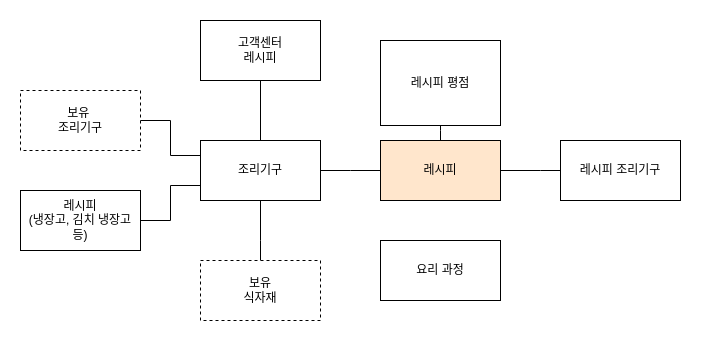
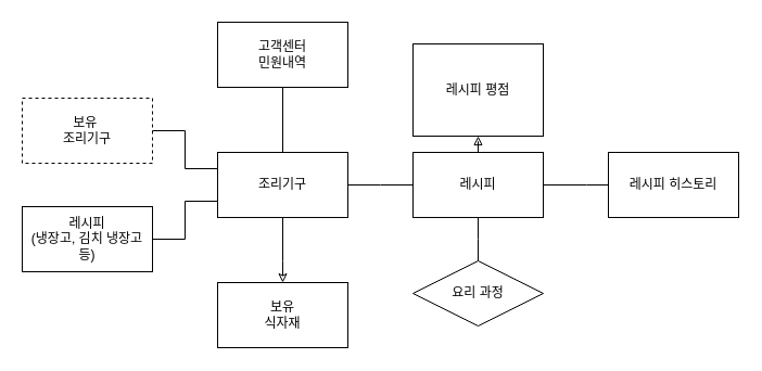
  <mxCell id="0" />
  <mxCell id="1" parent="0" />
  <mxCell id="2" value="보유&amp;nbsp;&lt;div&gt;조리기구&lt;/div&gt;" style="rounded=0;whiteSpace=wrap;html=1;dashed=1;" vertex="1" parent="1"><mxGeometry x="20" y="90" width="120" height="60" as="geometry" /></mxCell>
  <mxCell id="3" style="edgeStyle=orthogonalEdgeStyle;rounded=0;orthogonalLoop=1;jettySize=auto;html=1;exitX=0.5;exitY=0;exitDx=0;exitDy=0;entryX=0.5;entryY=1;entryDx=0;entryDy=0;endArrow=none;endFill=0;" edge="1" parent="1" source="8" target="18"><mxGeometry relative="1" as="geometry" /></mxCell>
  <mxCell id="4" style="edgeStyle=orthogonalEdgeStyle;rounded=0;orthogonalLoop=1;jettySize=auto;html=1;exitX=1;exitY=0.5;exitDx=0;exitDy=0;entryX=0;entryY=0.5;entryDx=0;entryDy=0;endArrow=none;endFill=0;" edge="1" parent="1" source="8" target="12"><mxGeometry relative="1" as="geometry"><Array as="points"><mxPoint x="350" y="170" /><mxPoint x="350" y="170" /></Array></mxGeometry></mxCell>
- <mxCell id="5" style="edgeStyle=orthogonalEdgeStyle;rounded=0;orthogonalLoop=1;jettySize=auto;html=1;exitX=0.5;exitY=1;exitDx=0;exitDy=0;entryX=0.5;entryY=0;entryDx=0;entryDy=0;endArrow=none;endFill=0;" edge="1" parent="1" source="8" target="17"><mxGeometry relative="1" as="geometry"><Array as="points"><mxPoint x="260" y="240" /><mxPoint x="260" y="240" /></Array></mxGeometry></mxCell>
+ <mxCell id="5" style="edgeStyle=orthogonalEdgeStyle;rounded=0;orthogonalLoop=1;jettySize=auto;html=1;exitX=0.5;exitY=1;exitDx=0;exitDy=0;entryX=0.5;entryY=0;entryDx=0;entryDy=0;endArrow=classic;endFill=0;" edge="1" parent="1" source="8" target="17"><mxGeometry relative="1" as="geometry"><Array as="points"><mxPoint x="260" y="240" /><mxPoint x="260" y="240" /></Array></mxGeometry></mxCell>
  <mxCell id="6" style="edgeStyle=orthogonalEdgeStyle;rounded=0;orthogonalLoop=1;jettySize=auto;html=1;exitX=0;exitY=0.25;exitDx=0;exitDy=0;entryX=1;entryY=0.5;entryDx=0;entryDy=0;endArrow=none;endFill=0;" edge="1" parent="1" source="8" target="2"><mxGeometry relative="1" as="geometry" /></mxCell>
  <mxCell id="7" style="edgeStyle=orthogonalEdgeStyle;rounded=0;orthogonalLoop=1;jettySize=auto;html=1;exitX=0;exitY=0.75;exitDx=0;exitDy=0;entryX=1;entryY=0.5;entryDx=0;entryDy=0;endArrow=none;endFill=0;" edge="1" parent="1" source="8" target="13"><mxGeometry relative="1" as="geometry"><Array as="points"><mxPoint x="170" y="185" /><mxPoint x="170" y="220" /></Array></mxGeometry></mxCell>
  <mxCell id="8" value="조리기구" style="rounded=0;whiteSpace=wrap;html=1;" vertex="1" parent="1"><mxGeometry x="200" y="140" width="120" height="60" as="geometry" /></mxCell>
+ <mxCell id="9" style="edgeStyle=orthogonalEdgeStyle;rounded=0;orthogonalLoop=1;jettySize=auto;html=1;exitX=0.5;exitY=1;exitDx=0;exitDy=0;entryX=0.5;entryY=0;entryDx=0;entryDy=0;endArrow=none;endFill=0;" edge="1" parent="1" source="12" target="16"><mxGeometry relative="1" as="geometry"><Array as="points"><mxPoint x="440" y="220" /><mxPoint x="440" y="220" /></Array></mxGeometry></mxCell>
  <mxCell id="10" style="edgeStyle=orthogonalEdgeStyle;rounded=0;orthogonalLoop=1;jettySize=auto;html=1;exitX=1;exitY=0.5;exitDx=0;exitDy=0;entryX=0;entryY=0.5;entryDx=0;entryDy=0;endArrow=none;endFill=0;" edge="1" parent="1" source="12" target="14"><mxGeometry relative="1" as="geometry"><Array as="points"><mxPoint x="540" y="170" /><mxPoint x="540" y="170" /></Array></mxGeometry></mxCell>
- <mxCell id="11" style="edgeStyle=orthogonalEdgeStyle;rounded=0;orthogonalLoop=1;jettySize=auto;html=1;exitX=0.5;exitY=0;exitDx=0;exitDy=0;entryX=0.5;entryY=1;entryDx=0;entryDy=0;endArrow=none;endFill=0;" edge="1" parent="1" source="12" target="15"><mxGeometry relative="1" as="geometry"><Array as="points"><mxPoint x="440" y="130" /><mxPoint x="440" y="130" /></Array></mxGeometry></mxCell>
- <mxCell id="12" value="레시피" style="rounded=0;whiteSpace=wrap;html=1;fillColor=#ffe6cc;" vertex="1" parent="1"><mxGeometry x="380" y="140" width="120" height="60" as="geometry" /></mxCell>
+ <mxCell id="11" style="edgeStyle=orthogonalEdgeStyle;rounded=0;orthogonalLoop=1;jettySize=auto;html=1;exitX=0.5;exitY=0;exitDx=0;exitDy=0;entryX=0.5;entryY=1;entryDx=0;entryDy=0;endArrow=block;endFill=0;" edge="1" parent="1" source="12" target="15"><mxGeometry relative="1" as="geometry"><Array as="points"><mxPoint x="440" y="130" /><mxPoint x="440" y="130" /></Array></mxGeometry></mxCell>
+ <mxCell id="12" value="레시피" style="rounded=0;whiteSpace=wrap;html=1;" vertex="1" parent="1"><mxGeometry x="380" y="140" width="120" height="60" as="geometry" /></mxCell>
  <mxCell id="13" value="레시피&lt;div&gt;(냉장고, 김치 냉장고 등)&lt;/div&gt;" style="rounded=0;whiteSpace=wrap;html=1;" vertex="1" parent="1"><mxGeometry x="20" y="190" width="120" height="60" as="geometry" /></mxCell>
- <mxCell id="14" value="레시피 조리기구" style="rounded=0;whiteSpace=wrap;html=1;" vertex="1" parent="1"><mxGeometry x="560" y="140" width="120" height="60" as="geometry" /></mxCell>
+ <mxCell id="14" value="레시피 히스토리" style="rounded=0;whiteSpace=wrap;html=1;" vertex="1" parent="1"><mxGeometry x="560" y="140" width="120" height="60" as="geometry" /></mxCell>
  <mxCell id="15" value="레시피 평점" style="rounded=0;whiteSpace=wrap;html=1;" vertex="1" parent="1"><mxGeometry x="380" y="40" width="120" height="85" as="geometry" /></mxCell>
- <mxCell id="16" value="요리 과정" style="rounded=0;whiteSpace=wrap;html=1;" vertex="1" parent="1"><mxGeometry x="380" y="240" width="120" height="60" as="geometry" /></mxCell>
- <mxCell id="17" value="보유&lt;div&gt;식자재&lt;/div&gt;" style="rounded=0;whiteSpace=wrap;html=1;dashed=1;" vertex="1" parent="1"><mxGeometry x="200" y="260" width="120" height="60" as="geometry" /></mxCell>
- <mxCell id="18" value="고객센터&lt;div&gt;레시피&lt;/div&gt;" style="rounded=0;whiteSpace=wrap;html=1;" vertex="1" parent="1"><mxGeometry x="200" y="20" width="120" height="60" as="geometry" /></mxCell>
+ <mxCell id="16" value="요리 과정" style="rhombus;whiteSpace=wrap;html=1;" vertex="1" parent="1"><mxGeometry x="380" y="240" width="120" height="60" as="geometry" /></mxCell>
+ <mxCell id="17" value="보유&lt;div&gt;식자재&lt;/div&gt;" style="rounded=0;whiteSpace=wrap;html=1;" vertex="1" parent="1"><mxGeometry x="200" y="260" width="120" height="60" as="geometry" /></mxCell>
+ <mxCell id="18" value="고객센터&lt;div&gt;민원내역&lt;/div&gt;" style="rounded=0;whiteSpace=wrap;html=1;" vertex="1" parent="1"><mxGeometry x="200" y="20" width="120" height="60" as="geometry" /></mxCell>
